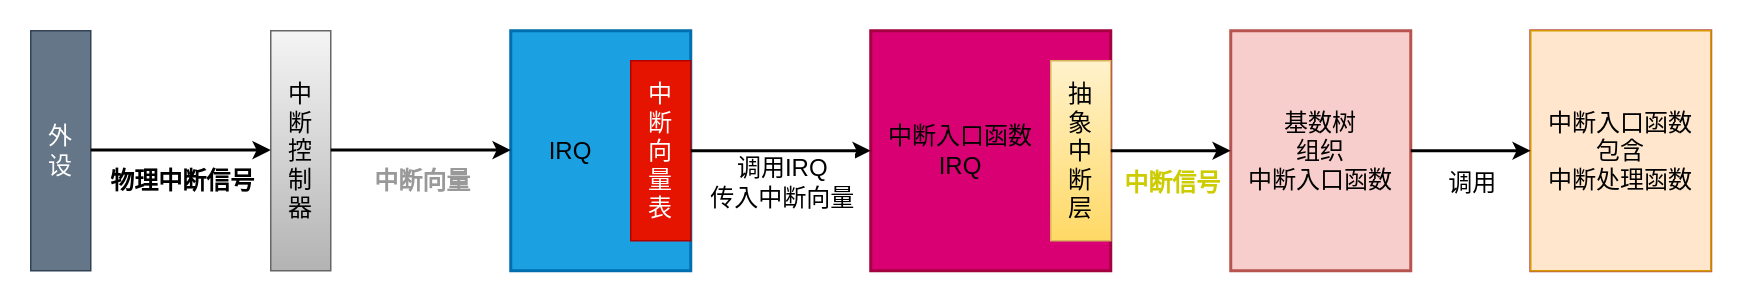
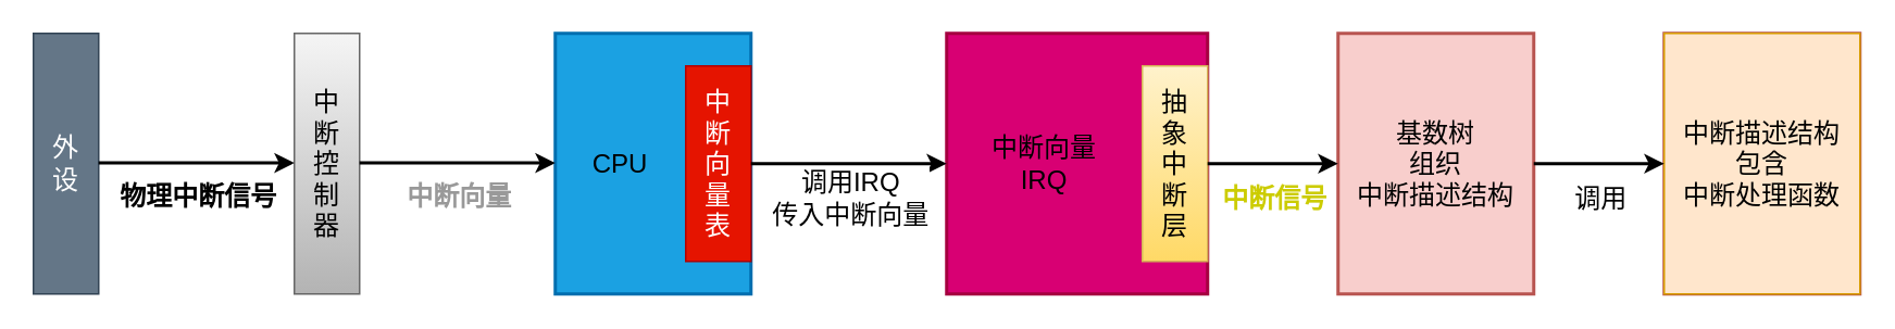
  <mxCell id="0" />
  <mxCell id="1" parent="0" />
  <mxCell id="2" value="外&lt;br&gt;设" style="text;html=1;strokeColor=#314354;fillColor=#647687;align=center;verticalAlign=middle;whiteSpace=wrap;rounded=0;labelBackgroundColor=none;fontSize=16;fontColor=#ffffff;" vertex="1" parent="1"><mxGeometry width="40" height="160" as="geometry" x="20" y="20" /></mxCell>
  <mxCell id="3" value="中&lt;br&gt;断&lt;br&gt;控&lt;br&gt;制&lt;br&gt;器" style="text;html=1;strokeColor=#666666;fillColor=#f5f5f5;align=center;verticalAlign=middle;whiteSpace=wrap;rounded=0;labelBackgroundColor=none;fontSize=16;gradientColor=#b3b3b3;" vertex="1" parent="1"><mxGeometry x="180" width="40" height="160" as="geometry" y="20" /></mxCell>
  <mxCell id="4" value="" style="endArrow=classic;html=1;strokeColor=#000000;strokeWidth=2;fontSize=16;exitX=1;exitY=0.5;exitDx=0;exitDy=0;entryX=0;entryY=0.5;entryDx=0;entryDy=0;" edge="1" parent="1"><mxGeometry relative="1" as="geometry"><mxPoint x="60" y="99.58" as="sourcePoint" /><mxPoint x="180" y="99.58" as="targetPoint" /></mxGeometry></mxCell>
  <mxCell id="5" value="&lt;font style=&quot;font-size: 16px&quot;&gt;&lt;b&gt;物理中断信号&lt;/b&gt;&lt;/font&gt;" style="edgeLabel;resizable=0;html=1;align=center;verticalAlign=middle;" connectable="0" vertex="1" parent="4"><mxGeometry relative="1" as="geometry"><mxPoint y="20" as="offset" /></mxGeometry></mxCell>
  <mxCell id="6" value="" style="rounded=0;whiteSpace=wrap;html=1;labelBackgroundColor=none;strokeColor=#006EAF;strokeWidth=2;fillColor=#1ba1e2;fontSize=16;align=center;fontColor=#ffffff;" vertex="1" parent="1"><mxGeometry x="340" width="120" height="160" as="geometry" y="20" /></mxCell>
- <mxCell id="7" value="IRQ" style="text;html=1;strokeColor=none;fillColor=none;align=center;verticalAlign=middle;whiteSpace=wrap;rounded=0;labelBackgroundColor=none;fontSize=16;" vertex="1" parent="1"><mxGeometry x="340" y="80" width="80" height="40" as="geometry" /></mxCell>
+ <mxCell id="7" value="CPU" style="text;html=1;strokeColor=none;fillColor=none;align=center;verticalAlign=middle;whiteSpace=wrap;rounded=0;labelBackgroundColor=none;fontSize=16;" vertex="1" parent="1"><mxGeometry x="340" y="80" width="80" height="40" as="geometry" /></mxCell>
  <mxCell id="8" value="" style="endArrow=classic;html=1;strokeColor=#000000;strokeWidth=2;fontSize=16;exitX=1;exitY=0.5;exitDx=0;exitDy=0;entryX=0;entryY=0.5;entryDx=0;entryDy=0;" edge="1" parent="1"><mxGeometry relative="1" as="geometry"><mxPoint x="220" y="99.58" as="sourcePoint" /><mxPoint x="340" y="99.58" as="targetPoint" /></mxGeometry></mxCell>
  <mxCell id="9" value="&lt;span style=&quot;font-size: 16px&quot;&gt;&lt;b&gt;&lt;font color=&quot;#999999&quot;&gt;中断向量&lt;/font&gt;&lt;/b&gt;&lt;/span&gt;" style="edgeLabel;resizable=0;html=1;align=center;verticalAlign=middle;" connectable="0" vertex="1" parent="8"><mxGeometry relative="1" as="geometry"><mxPoint y="20" as="offset" /></mxGeometry></mxCell>
  <mxCell id="10" value="中&lt;br&gt;断&lt;br&gt;向&lt;br&gt;量&lt;br&gt;表" style="text;html=1;strokeColor=#B20000;fillColor=#e51400;align=center;verticalAlign=middle;whiteSpace=wrap;rounded=0;labelBackgroundColor=none;fontSize=16;fontColor=#ffffff;" vertex="1" parent="1"><mxGeometry x="420" y="40" width="40" height="120" as="geometry" /></mxCell>
  <mxCell id="11" value="" style="rounded=0;whiteSpace=wrap;html=1;labelBackgroundColor=none;strokeColor=#A50040;strokeWidth=2;fillColor=#d80073;fontSize=16;align=center;fontColor=#ffffff;" vertex="1" parent="1"><mxGeometry x="580" width="160" height="160" as="geometry" y="20" /></mxCell>
- <mxCell id="12" value="中断入口函数&lt;br&gt;IRQ" style="text;html=1;strokeColor=none;fillColor=none;align=center;verticalAlign=middle;whiteSpace=wrap;rounded=0;labelBackgroundColor=none;fontSize=16;" vertex="1" parent="1"><mxGeometry x="580" y="80" width="120" height="40" as="geometry" /></mxCell>
+ <mxCell id="12" value="中断向量&lt;br&gt;IRQ" style="text;html=1;strokeColor=none;fillColor=none;align=center;verticalAlign=middle;whiteSpace=wrap;rounded=0;labelBackgroundColor=none;fontSize=16;" vertex="1" parent="1"><mxGeometry x="580" y="80" width="120" height="40" as="geometry" /></mxCell>
  <mxCell id="13" value="抽&lt;br&gt;象&lt;br&gt;中&lt;br&gt;断&lt;br&gt;层" style="text;html=1;strokeColor=#d6b656;fillColor=#fff2cc;align=center;verticalAlign=middle;whiteSpace=wrap;rounded=0;labelBackgroundColor=none;fontSize=16;gradientColor=#ffd966;" vertex="1" parent="1"><mxGeometry x="700" y="40" width="40" height="120" as="geometry" /></mxCell>
  <mxCell id="14" value="" style="endArrow=classic;html=1;strokeColor=#000000;strokeWidth=2;fontSize=16;exitX=1;exitY=0.5;exitDx=0;exitDy=0;entryX=0;entryY=0.5;entryDx=0;entryDy=0;" edge="1" parent="1"><mxGeometry relative="1" as="geometry"><mxPoint x="460" y="100" as="sourcePoint" /><mxPoint x="580" y="100" as="targetPoint" /></mxGeometry></mxCell>
  <mxCell id="15" value="&lt;span style=&quot;font-size: 16px&quot;&gt;调用IRQ&lt;br&gt;传入中断向量&lt;br&gt;&lt;/span&gt;" style="edgeLabel;resizable=0;html=1;align=center;verticalAlign=middle;" connectable="0" vertex="1" parent="14"><mxGeometry relative="1" as="geometry"><mxPoint y="20" as="offset" /></mxGeometry></mxCell>
  <mxCell id="16" value="" style="rounded=0;whiteSpace=wrap;html=1;labelBackgroundColor=none;strokeColor=#b85450;strokeWidth=2;fillColor=#f8cecc;fontSize=16;align=center;" vertex="1" parent="1"><mxGeometry x="820" width="120" height="160" as="geometry" y="20" /></mxCell>
- <mxCell id="17" value="基数树&lt;br&gt;组织&lt;br&gt;中断入口函数" style="text;html=1;strokeColor=none;fillColor=none;align=center;verticalAlign=middle;whiteSpace=wrap;rounded=0;labelBackgroundColor=none;fontSize=16;" vertex="1" parent="1"><mxGeometry x="820" width="120" height="160" as="geometry" y="20" /></mxCell>
+ <mxCell id="17" value="基数树&lt;br&gt;组织&lt;br&gt;中断描述结构" style="text;html=1;strokeColor=none;fillColor=none;align=center;verticalAlign=middle;whiteSpace=wrap;rounded=0;labelBackgroundColor=none;fontSize=16;" vertex="1" parent="1"><mxGeometry x="820" width="120" height="160" as="geometry" y="20" /></mxCell>
  <mxCell id="18" value="" style="endArrow=classic;html=1;strokeColor=#000000;strokeWidth=2;fontSize=16;entryX=0;entryY=0.5;entryDx=0;entryDy=0;" edge="1" parent="1"><mxGeometry relative="1" as="geometry"><mxPoint x="740" y="100" as="sourcePoint" /><mxPoint x="820" y="100" as="targetPoint" /></mxGeometry></mxCell>
  <mxCell id="19" value="&lt;span style=&quot;font-size: 16px&quot;&gt;&lt;b&gt;&lt;font color=&quot;#cccc00&quot;&gt;中断信号&lt;/font&gt;&lt;/b&gt;&lt;br&gt;&lt;/span&gt;" style="edgeLabel;resizable=0;html=1;align=center;verticalAlign=middle;" connectable="0" vertex="1" parent="18"><mxGeometry relative="1" as="geometry"><mxPoint y="20" as="offset" /></mxGeometry></mxCell>
  <mxCell id="20" value="" style="rounded=0;whiteSpace=wrap;html=1;labelBackgroundColor=none;strokeColor=#b85450;strokeWidth=2;fillColor=#f8cecc;fontSize=16;align=center;" vertex="1" parent="1"><mxGeometry x="1020" width="120" height="160" as="geometry" y="20" /></mxCell>
- <mxCell id="21" value="中断入口函数&lt;br&gt;包含&lt;br&gt;中断处理函数" style="text;html=1;strokeColor=#d79b00;fillColor=#ffe6cc;align=center;verticalAlign=middle;whiteSpace=wrap;rounded=0;labelBackgroundColor=none;fontSize=16;" vertex="1" parent="1"><mxGeometry x="1020" width="120" height="160" as="geometry" y="20" /></mxCell>
+ <mxCell id="21" value="中断描述结构&lt;br&gt;包含&lt;br&gt;中断处理函数" style="text;html=1;strokeColor=#d79b00;fillColor=#ffe6cc;align=center;verticalAlign=middle;whiteSpace=wrap;rounded=0;labelBackgroundColor=none;fontSize=16;" vertex="1" parent="1"><mxGeometry x="1020" width="120" height="160" as="geometry" y="20" /></mxCell>
  <mxCell id="22" value="" style="endArrow=classic;html=1;strokeColor=#000000;strokeWidth=2;fontSize=16;entryX=0;entryY=0.5;entryDx=0;entryDy=0;" edge="1" parent="1"><mxGeometry relative="1" as="geometry"><mxPoint x="940" y="100" as="sourcePoint" /><mxPoint x="1020" y="100" as="targetPoint" /></mxGeometry></mxCell>
  <mxCell id="23" value="&lt;span style=&quot;font-size: 16px&quot;&gt;调用&lt;br&gt;&lt;/span&gt;" style="edgeLabel;resizable=0;html=1;align=center;verticalAlign=middle;" connectable="0" vertex="1" parent="22"><mxGeometry relative="1" as="geometry"><mxPoint y="20" as="offset" /></mxGeometry></mxCell>
